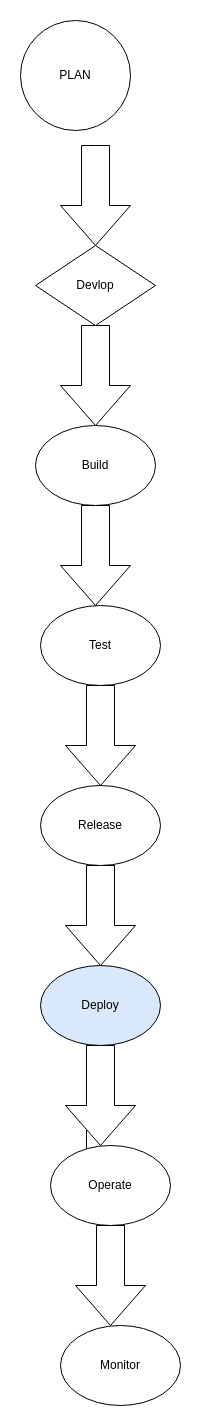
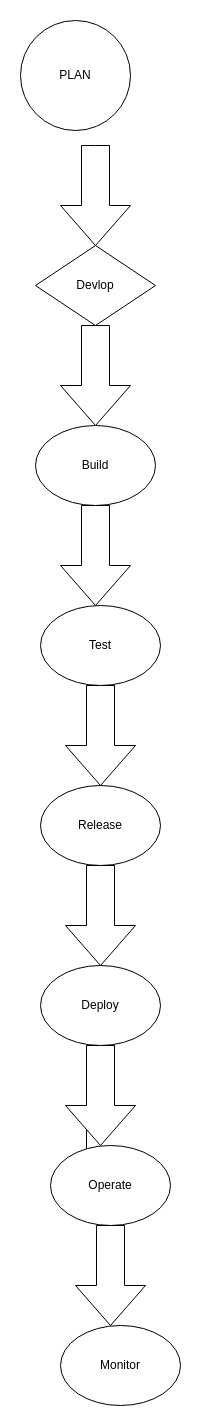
  <mxCell id="0" />
  <mxCell id="1" parent="0" />
  <mxCell id="2" value="PLAN" style="ellipse;whiteSpace=wrap;html=1;aspect=fixed;" vertex="1" parent="1"><mxGeometry x="20" y="20" width="110" height="110" as="geometry" /></mxCell>
  <mxCell id="3" value="" style="html=1;shadow=0;dashed=0;align=center;verticalAlign=middle;shape=mxgraph.arrows2.arrow;dy=0.6;dx=40;direction=south;notch=0;" vertex="1" parent="1"><mxGeometry x="60" y="145" width="70" height="100" as="geometry" /></mxCell>
  <mxCell id="4" value="Devlop" style="rhombus;whiteSpace=wrap;html=1;" vertex="1" parent="1"><mxGeometry x="35" y="245" width="120" height="80" as="geometry" /></mxCell>
  <mxCell id="5" value="" style="html=1;shadow=0;dashed=0;align=center;verticalAlign=middle;shape=mxgraph.arrows2.arrow;dy=0.6;dx=40;direction=south;notch=0;" vertex="1" parent="1"><mxGeometry x="60" y="325" width="70" height="100" as="geometry" /></mxCell>
  <mxCell id="6" value="Build" style="ellipse;whiteSpace=wrap;html=1;" vertex="1" parent="1"><mxGeometry x="35" y="425" width="120" height="80" as="geometry" /></mxCell>
  <mxCell id="7" value="" style="html=1;shadow=0;dashed=0;align=center;verticalAlign=middle;shape=mxgraph.arrows2.arrow;dy=0.6;dx=40;direction=south;notch=0;" vertex="1" parent="1"><mxGeometry x="60" y="505" width="70" height="100" as="geometry" /></mxCell>
  <mxCell id="8" value="Test" style="ellipse;whiteSpace=wrap;html=1;" vertex="1" parent="1"><mxGeometry x="40" y="605" width="120" height="80" as="geometry" /></mxCell>
  <mxCell id="9" value="Release" style="ellipse;whiteSpace=wrap;html=1;" vertex="1" parent="1"><mxGeometry x="40" y="785" width="120" height="80" as="geometry" /></mxCell>
  <mxCell id="10" value="" style="html=1;shadow=0;dashed=0;align=center;verticalAlign=middle;shape=mxgraph.arrows2.arrow;dy=0.6;dx=40;direction=south;notch=0;" vertex="1" parent="1"><mxGeometry x="65" y="685" width="70" height="100" as="geometry" /></mxCell>
  <mxCell id="11" value="" style="html=1;shadow=0;dashed=0;align=center;verticalAlign=middle;shape=mxgraph.arrows2.arrow;dy=0.6;dx=40;direction=south;notch=0;" vertex="1" parent="1"><mxGeometry x="65" y="865" width="70" height="100" as="geometry" /></mxCell>
- <mxCell id="12" value="Deploy" style="ellipse;whiteSpace=wrap;html=1;fillColor=#dae8fc;" vertex="1" parent="1"><mxGeometry x="40" y="965" width="120" height="80" as="geometry" /></mxCell>
+ <mxCell id="12" value="Deploy" style="ellipse;whiteSpace=wrap;html=1;" vertex="1" parent="1"><mxGeometry x="40" y="965" width="120" height="80" as="geometry" /></mxCell>
  <mxCell id="13" style="edgeStyle=orthogonalEdgeStyle;rounded=0;orthogonalLoop=1;jettySize=auto;html=1;exitX=0;exitY=0;exitDx=30;exitDy=49;exitPerimeter=0;" edge="1" parent="1" source="14" target="16"><mxGeometry relative="1" as="geometry" /></mxCell>
  <mxCell id="14" value="" style="html=1;shadow=0;dashed=0;align=center;verticalAlign=middle;shape=mxgraph.arrows2.arrow;dy=0.6;dx=40;direction=south;notch=0;" vertex="1" parent="1"><mxGeometry x="65" y="1045" width="70" height="100" as="geometry" /></mxCell>
  <mxCell id="15" value="Operate" style="ellipse;whiteSpace=wrap;html=1;" vertex="1" parent="1"><mxGeometry x="50" y="1145" width="120" height="80" as="geometry" /></mxCell>
  <mxCell id="16" value="" style="html=1;shadow=0;dashed=0;align=center;verticalAlign=middle;shape=mxgraph.arrows2.arrow;dy=0.6;dx=40;direction=south;notch=0;" vertex="1" parent="1"><mxGeometry x="75" y="1225" width="70" height="100" as="geometry" /></mxCell>
  <mxCell id="17" value="Monitor" style="ellipse;whiteSpace=wrap;html=1;" vertex="1" parent="1"><mxGeometry x="60" y="1325" width="120" height="80" as="geometry" /></mxCell>
